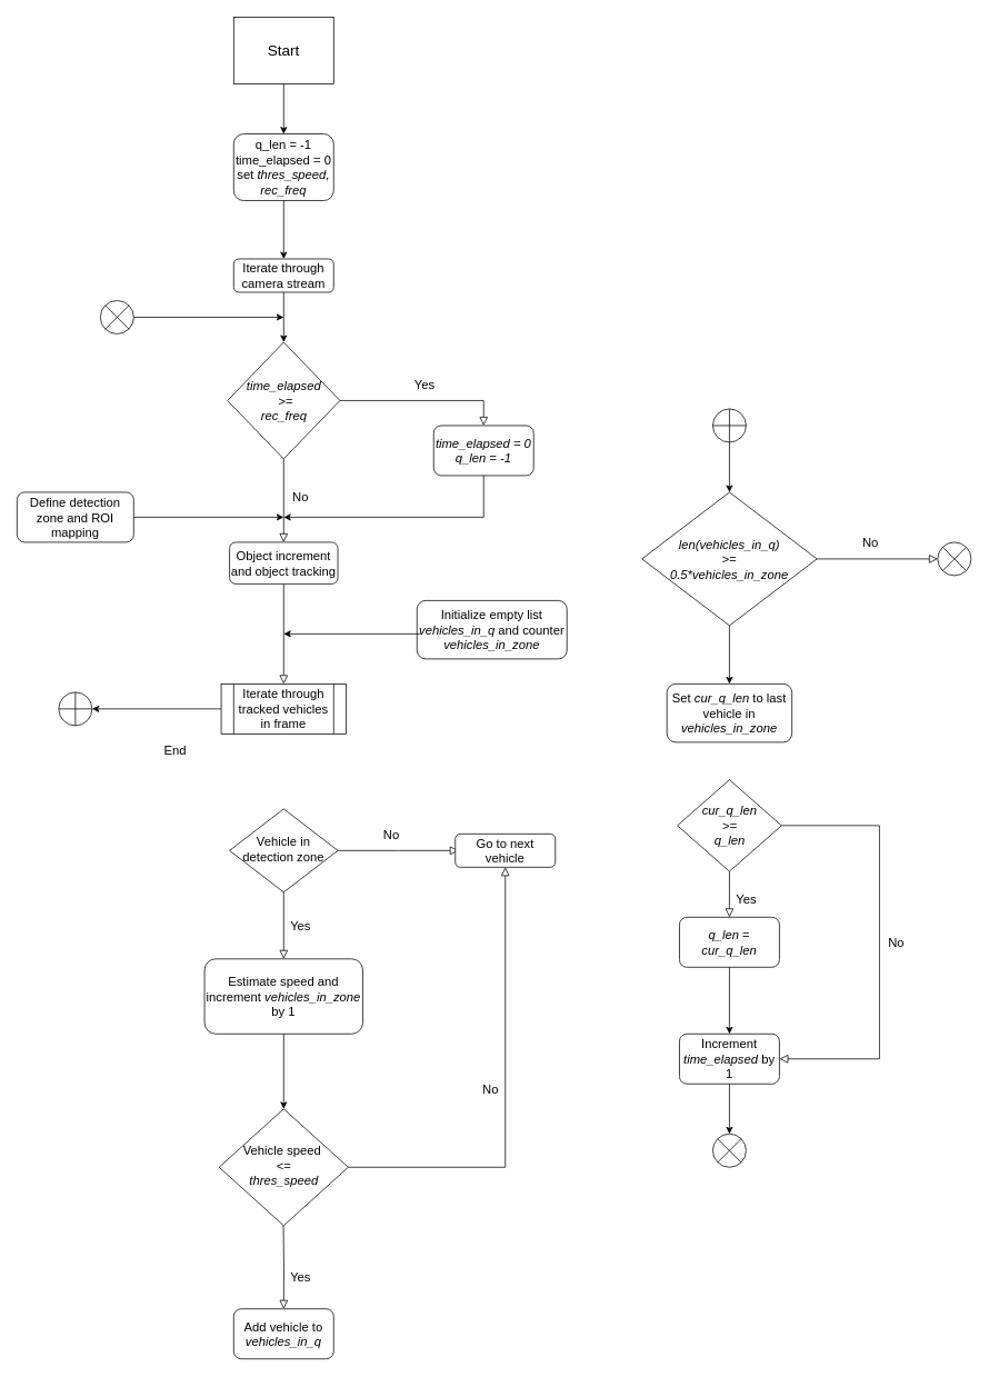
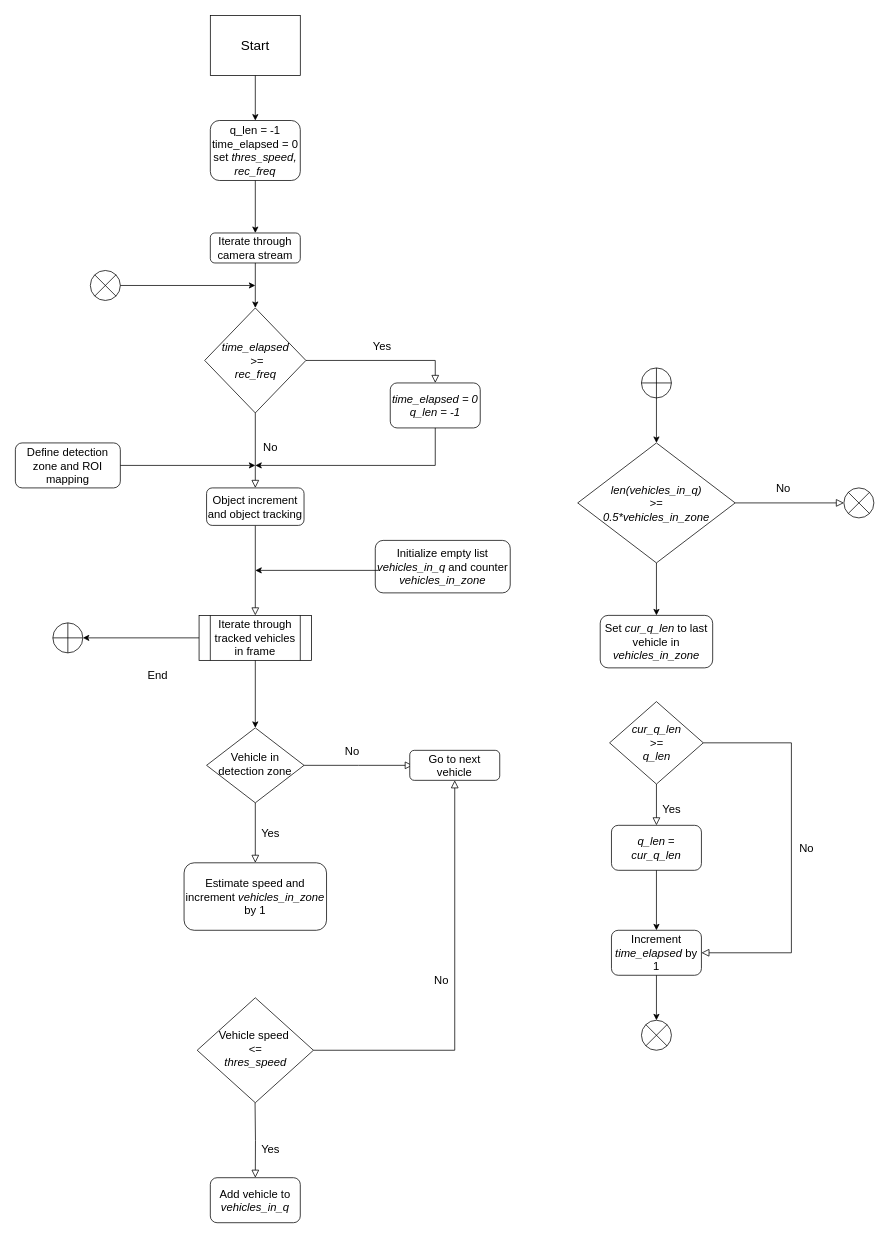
  <mxCell id="0" />
  <mxCell id="1" parent="0" />
  <mxCell id="2" value="" style="rounded=0;html=1;jettySize=auto;orthogonalLoop=1;fontSize=15;endArrow=block;endFill=0;endSize=8;strokeWidth=1;shadow=0;labelBackgroundColor=none;edgeStyle=orthogonalEdgeStyle;entryX=0.5;entryY=0;entryDx=0;entryDy=0;exitX=0.5;exitY=1;exitDx=0;exitDy=0;movable=0;resizable=0;rotatable=0;deletable=0;editable=0;locked=1;connectable=0;" parent="1" source="3" target="10" edge="1"><mxGeometry relative="1" as="geometry"><mxPoint x="335" y="720" as="sourcePoint" /><mxPoint x="345" y="820" as="targetPoint" /><Array as="points" /></mxGeometry></mxCell>
  <mxCell id="3" value="Object increment and object tracking" style="rounded=1;whiteSpace=wrap;html=1;fontSize=15;glass=0;strokeWidth=1;shadow=0;movable=0;resizable=0;rotatable=0;deletable=0;editable=0;locked=1;connectable=0;" parent="1" vertex="1"><mxGeometry x="275" y="650" width="130" height="50" as="geometry" /></mxCell>
  <mxCell id="4" value="Yes" style="rounded=0;html=1;jettySize=auto;orthogonalLoop=1;fontSize=15;endArrow=block;endFill=0;endSize=8;strokeWidth=1;shadow=0;labelBackgroundColor=none;edgeStyle=orthogonalEdgeStyle;entryX=0.5;entryY=0;entryDx=0;entryDy=0;movable=0;resizable=0;rotatable=0;deletable=0;editable=0;locked=1;connectable=0;" parent="1" source="6" target="12" edge="1"><mxGeometry y="20" relative="1" as="geometry"><mxPoint as="offset" /><mxPoint x="340" y="1100" as="targetPoint" /></mxGeometry></mxCell>
  <mxCell id="5" value="No" style="edgeStyle=orthogonalEdgeStyle;rounded=0;html=1;jettySize=auto;orthogonalLoop=1;fontSize=15;endArrow=block;endFill=0;endSize=8;strokeWidth=1;shadow=0;labelBackgroundColor=none;movable=0;resizable=0;rotatable=0;deletable=0;editable=0;locked=1;connectable=0;" parent="1" source="6" edge="1"><mxGeometry x="-0.003" y="10" relative="1" as="geometry"><mxPoint x="-8" y="-10" as="offset" /><mxPoint x="550" y="1020" as="targetPoint" /></mxGeometry></mxCell>
  <mxCell id="6" value="Vehicle in detection zone" style="rhombus;whiteSpace=wrap;html=1;shadow=0;fontFamily=Helvetica;fontSize=15;align=center;strokeWidth=1;spacing=6;spacingTop=-4;movable=0;resizable=0;rotatable=0;deletable=0;editable=0;locked=1;connectable=0;" parent="1" vertex="1"><mxGeometry x="275" y="970" width="130" height="100" as="geometry" /></mxCell>
  <mxCell id="7" value="Go to next vehicle" style="rounded=1;whiteSpace=wrap;html=1;fontSize=15;glass=0;strokeWidth=1;shadow=0;movable=0;resizable=0;rotatable=0;deletable=0;editable=0;locked=1;connectable=0;" parent="1" vertex="1"><mxGeometry x="546" y="1000" width="120" height="40" as="geometry" /></mxCell>
  <mxCell id="8" value="Iterate through camera stream" style="rounded=1;whiteSpace=wrap;html=1;fontSize=15;glass=0;strokeWidth=1;shadow=0;movable=0;resizable=0;rotatable=0;deletable=0;editable=0;locked=1;connectable=0;" vertex="1" parent="1"><mxGeometry x="280" y="310" width="120" height="40" as="geometry" /></mxCell>
  <mxCell id="9" value="Define detection zone and ROI mapping" style="rounded=1;whiteSpace=wrap;html=1;fontSize=15;movable=0;resizable=0;rotatable=0;deletable=0;editable=0;locked=1;connectable=0;" vertex="1" parent="1"><mxGeometry x="20" y="590" width="140" height="60" as="geometry" /></mxCell>
  <mxCell id="10" value="Iterate through tracked vehicles in frame" style="shape=process;whiteSpace=wrap;html=1;backgroundOutline=1;fontSize=15;movable=0;resizable=0;rotatable=0;deletable=0;editable=0;locked=1;connectable=0;" vertex="1" parent="1"><mxGeometry x="265" y="820" width="150" height="60" as="geometry" /></mxCell>
+ <mxCell id="11" value="" style="endArrow=classic;html=1;rounded=0;exitX=0.5;exitY=1;exitDx=0;exitDy=0;fontSize=15;movable=0;resizable=0;rotatable=0;deletable=0;editable=0;locked=1;connectable=0;" edge="1" parent="1" source="10" target="6"><mxGeometry width="50" height="50" relative="1" as="geometry"><mxPoint x="480" y="1050" as="sourcePoint" /><mxPoint x="530" y="1000" as="targetPoint" /></mxGeometry></mxCell>
  <mxCell id="12" value="Estimate speed and increment &lt;i&gt;vehicles_in_zone &lt;/i&gt;by 1" style="rounded=1;whiteSpace=wrap;html=1;fontSize=15;glass=0;strokeWidth=1;shadow=0;movable=0;resizable=0;rotatable=0;deletable=0;editable=0;locked=1;connectable=0;" vertex="1" parent="1"><mxGeometry x="245" y="1150" width="190" height="90" as="geometry" /></mxCell>
  <mxCell id="13" value="Initialize empty list &lt;i&gt;vehicles_in_q &lt;/i&gt;and counter &lt;i&gt;vehicles_in_zone&lt;/i&gt;" style="rounded=1;whiteSpace=wrap;html=1;fontSize=15;movable=0;resizable=0;rotatable=0;deletable=0;editable=0;locked=1;connectable=0;" vertex="1" parent="1"><mxGeometry x="500" y="720" width="180" height="70" as="geometry" /></mxCell>
  <mxCell id="14" value="" style="edgeStyle=orthogonalEdgeStyle;rounded=0;orthogonalLoop=1;jettySize=auto;html=1;exitX=0;exitY=0.5;exitDx=0;exitDy=0;fontSize=15;movable=0;resizable=0;rotatable=0;deletable=0;editable=0;locked=1;connectable=0;" edge="1" parent="1"><mxGeometry relative="1" as="geometry"><mxPoint x="504" y="760" as="sourcePoint" /><mxPoint x="340" y="760" as="targetPoint" /></mxGeometry></mxCell>
  <mxCell id="15" value="&lt;div&gt;Vehicle speed&amp;nbsp;&lt;/div&gt;&lt;div&gt;&amp;lt;=&lt;/div&gt;&lt;div&gt;&lt;i&gt;thres_speed&lt;/i&gt;&lt;/div&gt;" style="rhombus;whiteSpace=wrap;html=1;shadow=0;fontFamily=Helvetica;fontSize=15;align=center;strokeWidth=1;spacing=6;spacingTop=-4;movable=0;resizable=0;rotatable=0;deletable=0;editable=0;locked=1;connectable=0;" vertex="1" parent="1"><mxGeometry x="262.5" y="1330" width="155" height="140" as="geometry" /></mxCell>
- <mxCell id="16" value="" style="endArrow=classic;html=1;rounded=0;exitX=0.5;exitY=1;exitDx=0;exitDy=0;entryX=0.5;entryY=0;entryDx=0;entryDy=0;fontSize=15;movable=0;resizable=0;rotatable=0;deletable=0;editable=0;locked=1;connectable=0;" edge="1" parent="1" source="12" target="15"><mxGeometry width="50" height="50" relative="1" as="geometry"><mxPoint x="339.66" y="1250" as="sourcePoint" /><mxPoint x="339.66" y="1340" as="targetPoint" /></mxGeometry></mxCell>
  <mxCell id="17" value="Yes" style="rounded=0;html=1;jettySize=auto;orthogonalLoop=1;fontSize=15;endArrow=block;endFill=0;endSize=8;strokeWidth=1;shadow=0;labelBackgroundColor=none;edgeStyle=orthogonalEdgeStyle;entryX=0.5;entryY=0;entryDx=0;entryDy=0;movable=0;resizable=0;rotatable=0;deletable=0;editable=0;locked=1;connectable=0;" edge="1" parent="1" target="18"><mxGeometry x="0.211" y="20" relative="1" as="geometry"><mxPoint as="offset" /><mxPoint x="339.66" y="1470" as="sourcePoint" /><mxPoint x="339.66" y="1550" as="targetPoint" /></mxGeometry></mxCell>
  <mxCell id="18" value="Add vehicle to &lt;i&gt;vehicles_in_q&lt;/i&gt;" style="rounded=1;whiteSpace=wrap;html=1;fontSize=15;movable=0;resizable=0;rotatable=0;deletable=0;editable=0;locked=1;connectable=0;" vertex="1" parent="1"><mxGeometry x="280" y="1570" width="120" height="60" as="geometry" /></mxCell>
  <mxCell id="19" value="&lt;div&gt;q_len = -1&lt;/div&gt;&lt;div&gt;time_elapsed = 0&lt;/div&gt;&lt;div&gt;set &lt;i&gt;thres_speed, rec_freq&lt;/i&gt;&lt;/div&gt;" style="rounded=1;whiteSpace=wrap;html=1;fontSize=15;movable=0;resizable=0;rotatable=0;deletable=0;editable=0;locked=1;connectable=0;" vertex="1" parent="1"><mxGeometry x="280" y="160" width="120" height="80" as="geometry" /></mxCell>
  <mxCell id="20" value="" style="endArrow=classic;html=1;rounded=0;exitX=0.5;exitY=1;exitDx=0;exitDy=0;entryX=0.5;entryY=0;entryDx=0;entryDy=0;fontSize=15;movable=0;resizable=0;rotatable=0;deletable=0;editable=0;locked=1;connectable=0;" edge="1" parent="1" source="19" target="8"><mxGeometry width="50" height="50" relative="1" as="geometry"><mxPoint x="480" y="690" as="sourcePoint" /><mxPoint x="530" y="640" as="targetPoint" /></mxGeometry></mxCell>
  <mxCell id="21" value="&lt;div&gt;&lt;i&gt;time_elapsed&lt;/i&gt;&lt;/div&gt;&lt;div&gt;&lt;i&gt;&amp;nbsp;&amp;gt;= &lt;br&gt;&lt;/i&gt;&lt;/div&gt;&lt;div&gt;&lt;i&gt;rec_freq&lt;/i&gt;&lt;/div&gt;" style="rhombus;whiteSpace=wrap;html=1;fontSize=15;movable=0;resizable=0;rotatable=0;deletable=0;editable=0;locked=1;connectable=0;" vertex="1" parent="1"><mxGeometry x="272.5" y="410" width="135" height="140" as="geometry" /></mxCell>
  <mxCell id="22" value="" style="endArrow=classic;html=1;rounded=0;exitX=0.5;exitY=1;exitDx=0;exitDy=0;entryX=0.5;entryY=0;entryDx=0;entryDy=0;fontSize=15;movable=0;resizable=0;rotatable=0;deletable=0;editable=0;locked=1;connectable=0;" edge="1" parent="1" source="8" target="21"><mxGeometry width="50" height="50" relative="1" as="geometry"><mxPoint x="320" y="900" as="sourcePoint" /><mxPoint x="370" y="850" as="targetPoint" /></mxGeometry></mxCell>
  <mxCell id="23" value="Yes" style="rounded=0;html=1;jettySize=auto;orthogonalLoop=1;fontSize=15;endArrow=block;endFill=0;endSize=8;strokeWidth=1;shadow=0;labelBackgroundColor=none;edgeStyle=orthogonalEdgeStyle;entryX=0.5;entryY=0;entryDx=0;entryDy=0;exitX=1;exitY=0.5;exitDx=0;exitDy=0;movable=0;resizable=0;rotatable=0;deletable=0;editable=0;locked=1;connectable=0;" edge="1" parent="1" source="21" target="25"><mxGeometry y="20" relative="1" as="geometry"><mxPoint as="offset" /><mxPoint x="480" y="470" as="sourcePoint" /><mxPoint x="480" y="550" as="targetPoint" /></mxGeometry></mxCell>
  <mxCell id="24" value="No" style="edgeStyle=orthogonalEdgeStyle;rounded=0;html=1;jettySize=auto;orthogonalLoop=1;fontSize=15;endArrow=block;endFill=0;endSize=8;strokeWidth=1;shadow=0;labelBackgroundColor=none;exitX=0.5;exitY=1;exitDx=0;exitDy=0;entryX=0.5;entryY=0;entryDx=0;entryDy=0;movable=0;resizable=0;rotatable=0;deletable=0;editable=0;locked=1;connectable=0;" edge="1" parent="1" source="21" target="3"><mxGeometry x="-0.091" y="20" relative="1" as="geometry"><mxPoint as="offset" /><mxPoint x="320" y="550" as="sourcePoint" /><mxPoint x="465" y="550" as="targetPoint" /></mxGeometry></mxCell>
  <mxCell id="25" value="&lt;div&gt;&lt;i&gt;time_elapsed = 0&lt;/i&gt;&lt;/div&gt;&lt;div&gt;&lt;i&gt;q_len = -1&lt;/i&gt;&lt;/div&gt;" style="rounded=1;whiteSpace=wrap;html=1;fontSize=15;movable=0;resizable=0;rotatable=0;deletable=0;editable=0;locked=1;connectable=0;" vertex="1" parent="1"><mxGeometry x="520" y="510" width="120" height="60" as="geometry" /></mxCell>
  <mxCell id="26" value="" style="endArrow=classic;html=1;rounded=0;exitX=0.5;exitY=1;exitDx=0;exitDy=0;fontSize=15;movable=0;resizable=0;rotatable=0;deletable=0;editable=0;locked=1;connectable=0;" edge="1" parent="1" source="25"><mxGeometry width="50" height="50" relative="1" as="geometry"><mxPoint x="440" y="710" as="sourcePoint" /><mxPoint x="340" y="620" as="targetPoint" /><Array as="points"><mxPoint x="580" y="620" /></Array></mxGeometry></mxCell>
  <mxCell id="27" value="" style="endArrow=classic;html=1;rounded=0;exitX=1;exitY=0.5;exitDx=0;exitDy=0;fontSize=15;movable=0;resizable=0;rotatable=0;deletable=0;editable=0;locked=1;connectable=0;" edge="1" parent="1" source="9"><mxGeometry width="50" height="50" relative="1" as="geometry"><mxPoint x="320" y="830" as="sourcePoint" /><mxPoint x="340" y="620" as="targetPoint" /></mxGeometry></mxCell>
  <mxCell id="28" value="&lt;div&gt;&lt;i&gt;len(vehicles_in_q)&lt;/i&gt;&lt;/div&gt;&lt;div&gt;&lt;i&gt;&amp;gt;=&lt;/i&gt;&lt;/div&gt;&lt;div&gt;&lt;i&gt;0.5*vehicles_in_zone&lt;/i&gt;&lt;/div&gt;" style="rhombus;whiteSpace=wrap;html=1;fontSize=15;movable=0;resizable=0;rotatable=0;deletable=0;editable=0;locked=1;connectable=0;" vertex="1" parent="1"><mxGeometry x="770" y="590" width="210" height="160" as="geometry" /></mxCell>
  <mxCell id="29" value="No" style="edgeStyle=orthogonalEdgeStyle;rounded=0;html=1;jettySize=auto;orthogonalLoop=1;fontSize=15;endArrow=block;endFill=0;endSize=8;strokeWidth=1;shadow=0;labelBackgroundColor=none;exitX=1;exitY=0.5;exitDx=0;exitDy=0;entryX=0;entryY=0.5;entryDx=0;entryDy=0;entryPerimeter=0;movable=0;resizable=0;rotatable=0;deletable=0;editable=0;locked=1;connectable=0;" edge="1" parent="1" source="28" target="30"><mxGeometry x="-0.003" y="10" relative="1" as="geometry"><mxPoint x="-8" y="-10" as="offset" /><mxPoint x="1011" y="670" as="sourcePoint" /><mxPoint x="1115" y="660" as="targetPoint" /></mxGeometry></mxCell>
  <mxCell id="30" value="" style="verticalLabelPosition=bottom;verticalAlign=top;html=1;shape=mxgraph.flowchart.or;fontSize=15;movable=0;resizable=0;rotatable=0;deletable=0;editable=0;locked=1;connectable=0;" vertex="1" parent="1"><mxGeometry x="1125" y="650" width="40" height="40" as="geometry" /></mxCell>
  <mxCell id="31" value="" style="verticalLabelPosition=bottom;verticalAlign=top;html=1;shape=mxgraph.flowchart.or;fontSize=15;movable=0;resizable=0;rotatable=0;deletable=0;editable=0;locked=1;connectable=0;" vertex="1" parent="1"><mxGeometry width="40" height="40" as="geometry" x="120" y="360" /></mxCell>
  <mxCell id="32" value="" style="endArrow=classic;html=1;rounded=0;exitX=1;exitY=0.5;exitDx=0;exitDy=0;exitPerimeter=0;fontSize=15;movable=0;resizable=0;rotatable=0;deletable=0;editable=0;locked=1;connectable=0;" edge="1" parent="1" source="31"><mxGeometry width="50" height="50" relative="1" as="geometry"><mxPoint x="810" y="1180" as="sourcePoint" /><mxPoint x="340" y="380" as="targetPoint" /></mxGeometry></mxCell>
  <mxCell id="33" value="No" style="edgeStyle=orthogonalEdgeStyle;rounded=0;html=1;jettySize=auto;orthogonalLoop=1;fontSize=15;endArrow=block;endFill=0;endSize=8;strokeWidth=1;shadow=0;labelBackgroundColor=none;exitX=1;exitY=0.5;exitDx=0;exitDy=0;entryX=0.5;entryY=1;entryDx=0;entryDy=0;movable=0;resizable=0;rotatable=0;deletable=0;editable=0;locked=1;connectable=0;" edge="1" parent="1" source="15" target="7"><mxGeometry x="-0.003" y="10" relative="1" as="geometry"><mxPoint x="-8" y="-10" as="offset" /><mxPoint x="441" y="1390" as="sourcePoint" /><mxPoint x="586" y="1390" as="targetPoint" /></mxGeometry></mxCell>
  <mxCell id="34" value="&lt;div&gt;&lt;br&gt;&lt;/div&gt;&lt;div&gt;Set &lt;i&gt;cur_q_len&lt;/i&gt; to&lt;i&gt; &lt;/i&gt;last vehicle in &lt;i&gt;vehicles_in_zone&lt;/i&gt;&lt;/div&gt;&lt;div&gt;&lt;i&gt;&lt;br&gt;&lt;/i&gt;&lt;/div&gt;" style="rounded=1;whiteSpace=wrap;html=1;fontSize=15;movable=0;resizable=0;rotatable=0;deletable=0;editable=0;locked=1;connectable=0;" vertex="1" parent="1"><mxGeometry x="800" y="820" width="150" height="70" as="geometry" /></mxCell>
  <mxCell id="35" value="" style="endArrow=classic;html=1;rounded=0;exitX=0.5;exitY=1;exitDx=0;exitDy=0;entryX=0.5;entryY=0;entryDx=0;entryDy=0;fontSize=15;movable=0;resizable=0;rotatable=0;deletable=0;editable=0;locked=1;connectable=0;" edge="1" parent="1" source="28" target="34"><mxGeometry width="50" height="50" relative="1" as="geometry"><mxPoint x="875" y="340" as="sourcePoint" /><mxPoint x="925" y="290" as="targetPoint" /></mxGeometry></mxCell>
  <mxCell id="36" value="&lt;div&gt;cur_q_len&lt;/div&gt;&lt;div&gt;&amp;gt;=&lt;/div&gt;&lt;div&gt;q_len&lt;/div&gt;" style="rhombus;whiteSpace=wrap;html=1;fontStyle=2;fontSize=15;movable=0;resizable=0;rotatable=0;deletable=0;editable=0;locked=1;connectable=0;" vertex="1" parent="1"><mxGeometry x="812.5" y="935" width="125" height="110" as="geometry" /></mxCell>
  <mxCell id="37" value="Yes" style="rounded=0;html=1;jettySize=auto;orthogonalLoop=1;fontSize=15;endArrow=block;endFill=0;endSize=8;strokeWidth=1;shadow=0;labelBackgroundColor=none;edgeStyle=orthogonalEdgeStyle;entryX=0.5;entryY=0;entryDx=0;entryDy=0;exitX=0.5;exitY=1;exitDx=0;exitDy=0;movable=0;resizable=0;rotatable=0;deletable=0;editable=0;locked=1;connectable=0;" edge="1" parent="1" source="36" target="39"><mxGeometry x="0.211" y="20" relative="1" as="geometry"><mxPoint as="offset" /><mxPoint x="874.52" y="1033" as="sourcePoint" /><mxPoint x="874.86" y="1133" as="targetPoint" /></mxGeometry></mxCell>
  <mxCell id="38" value="No" style="edgeStyle=orthogonalEdgeStyle;rounded=0;html=1;jettySize=auto;orthogonalLoop=1;fontSize=15;endArrow=block;endFill=0;endSize=8;strokeWidth=1;shadow=0;labelBackgroundColor=none;exitX=1;exitY=0.5;exitDx=0;exitDy=0;entryX=1;entryY=0.5;entryDx=0;entryDy=0;movable=0;resizable=0;rotatable=0;deletable=0;editable=0;locked=1;connectable=0;" edge="1" parent="1" source="36" target="40"><mxGeometry x="-0.005" y="20" relative="1" as="geometry"><mxPoint as="offset" /><mxPoint x="940" y="989.72" as="sourcePoint" /><mxPoint x="1005" y="1250" as="targetPoint" /><Array as="points"><mxPoint x="1055" y="990" /><mxPoint x="1055" y="1270" /></Array></mxGeometry></mxCell>
  <mxCell id="39" value="&lt;i&gt;q_len &lt;/i&gt;= &lt;i&gt;cur_q_len&lt;/i&gt;" style="rounded=1;whiteSpace=wrap;html=1;fontSize=15;movable=0;resizable=0;rotatable=0;deletable=0;editable=0;locked=1;connectable=0;" vertex="1" parent="1"><mxGeometry x="815" y="1100" width="120" height="60" as="geometry" /></mxCell>
  <mxCell id="40" value="Increment &lt;i&gt;time_elapsed &lt;/i&gt;by 1" style="rounded=1;whiteSpace=wrap;html=1;fontSize=15;movable=0;resizable=0;rotatable=0;deletable=0;editable=0;locked=1;connectable=0;" vertex="1" parent="1"><mxGeometry x="815" y="1240" width="120" height="60" as="geometry" /></mxCell>
  <mxCell id="41" value="" style="endArrow=classic;html=1;rounded=0;exitX=0.5;exitY=1;exitDx=0;exitDy=0;entryX=0.5;entryY=0;entryDx=0;entryDy=0;fontSize=15;movable=0;resizable=0;rotatable=0;deletable=0;editable=0;locked=1;connectable=0;" edge="1" parent="1" source="39" target="40"><mxGeometry width="50" height="50" relative="1" as="geometry"><mxPoint x="855" y="1000" as="sourcePoint" /><mxPoint x="905" y="950" as="targetPoint" /></mxGeometry></mxCell>
  <mxCell id="42" value="" style="verticalLabelPosition=bottom;verticalAlign=top;html=1;shape=mxgraph.flowchart.or;fontSize=15;movable=0;resizable=0;rotatable=0;deletable=0;editable=0;locked=1;connectable=0;" vertex="1" parent="1"><mxGeometry x="855" y="1360" width="40" height="40" as="geometry" /></mxCell>
  <mxCell id="43" value="" style="endArrow=classic;html=1;rounded=0;exitX=0.5;exitY=1;exitDx=0;exitDy=0;entryX=0.5;entryY=0;entryDx=0;entryDy=0;entryPerimeter=0;fontSize=15;movable=0;resizable=0;rotatable=0;deletable=0;editable=0;locked=1;connectable=0;" edge="1" parent="1" source="40" target="42"><mxGeometry width="50" height="50" relative="1" as="geometry"><mxPoint x="885" y="930" as="sourcePoint" /><mxPoint x="935" y="880" as="targetPoint" /></mxGeometry></mxCell>
  <mxCell id="44" value="" style="endArrow=classic;html=1;rounded=0;exitX=0;exitY=0.5;exitDx=0;exitDy=0;entryX=1;entryY=0.5;entryDx=0;entryDy=0;fontSize=15;movable=0;resizable=0;rotatable=0;deletable=0;editable=0;locked=1;connectable=0;" edge="1" parent="1" source="10" target="45"><mxGeometry width="50" height="50" relative="1" as="geometry"><mxPoint x="350" y="1050" as="sourcePoint" /><mxPoint x="80" y="850" as="targetPoint" /></mxGeometry></mxCell>
  <mxCell id="45" value="" style="shape=orEllipse;perimeter=ellipsePerimeter;whiteSpace=wrap;html=1;backgroundOutline=1;fontSize=15;movable=0;resizable=0;rotatable=0;deletable=0;editable=0;locked=1;connectable=0;" vertex="1" parent="1"><mxGeometry x="70" y="830" width="40" height="40" as="geometry" /></mxCell>
  <mxCell id="46" value="" style="shape=orEllipse;perimeter=ellipsePerimeter;whiteSpace=wrap;html=1;backgroundOutline=1;fontSize=15;movable=0;resizable=0;rotatable=0;deletable=0;editable=0;locked=1;connectable=0;" vertex="1" parent="1"><mxGeometry x="855" y="490" width="40" height="40" as="geometry" /></mxCell>
  <mxCell id="47" value="" style="endArrow=classic;html=1;rounded=0;exitX=0.5;exitY=1;exitDx=0;exitDy=0;entryX=0.5;entryY=0;entryDx=0;entryDy=0;fontSize=15;movable=0;resizable=0;rotatable=0;deletable=0;editable=0;locked=1;connectable=0;" edge="1" parent="1" source="46" target="28"><mxGeometry width="50" height="50" relative="1" as="geometry"><mxPoint x="175" y="990" as="sourcePoint" /><mxPoint x="225" y="940" as="targetPoint" /></mxGeometry></mxCell>
  <mxCell id="48" value="&lt;font style=&quot;font-size: 18px;&quot;&gt;Start&lt;/font&gt;" style="whiteSpace=wrap;html=1;movable=0;resizable=0;rotatable=0;deletable=0;editable=0;locked=1;connectable=0;rounded=0;" vertex="1" parent="1"><mxGeometry x="280" y="20" width="120" height="80" as="geometry" /></mxCell>
  <mxCell id="49" value="" style="endArrow=classic;html=1;rounded=0;exitX=0.5;exitY=1;exitDx=0;exitDy=0;entryX=0.5;entryY=0;entryDx=0;entryDy=0;movable=0;resizable=0;rotatable=0;deletable=0;editable=0;locked=1;connectable=0;" edge="1" parent="1" source="48" target="19"><mxGeometry width="50" height="50" relative="1" as="geometry"><mxPoint x="250" y="860" as="sourcePoint" /><mxPoint x="300" y="810" as="targetPoint" /></mxGeometry></mxCell>
  <mxCell id="50" value="&lt;font style=&quot;font-size: 15px;&quot;&gt;End&lt;/font&gt;" style="text;html=1;align=center;verticalAlign=middle;whiteSpace=wrap;rounded=0;movable=0;resizable=0;rotatable=0;deletable=0;editable=0;locked=1;connectable=0;" vertex="1" parent="1"><mxGeometry x="180" y="884" width="60" height="30" as="geometry" /></mxCell>
